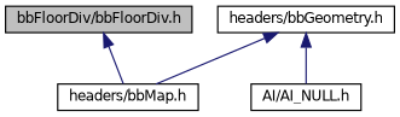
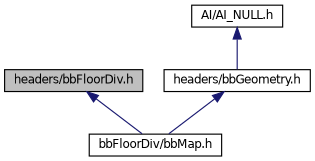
  digraph {
    node [color=black fillcolor=white fontname=Helvetica fontsize=10 shape=record style=filled]
    edge [color=midnightblue dir=back fontname=Helvetica fontsize=10 labelfontname=Helvetica labelfontsize=10 style=solid]
-   n1 [fillcolor=grey75 fontcolor=black height=0.2 label="bbFloorDiv/bbFloorDiv.h" width=0.4]
-   n2 [height=0.2 label="headers/bbMap.h" width=0.4]
+   n1 [fillcolor=grey75 fontcolor=black height=0.2 label="headers/bbFloorDiv.h" width=0.4]
+   n2 [height=0.2 label="bbFloorDiv/bbMap.h" width=0.4]
    n3 [height=0.2 label="headers/bbGeometry.h" width=0.4]
    n4 [height=0.2 label="AI/AI_NULL.h" width=0.4]
    n1 -> n2
    n3 -> n2
-   n3 -> n4
+   n4 -> n3
  }
